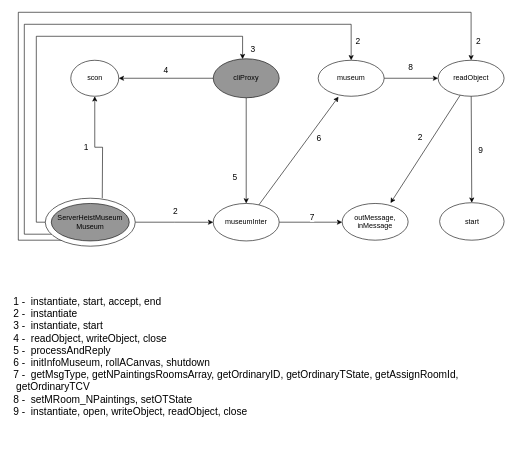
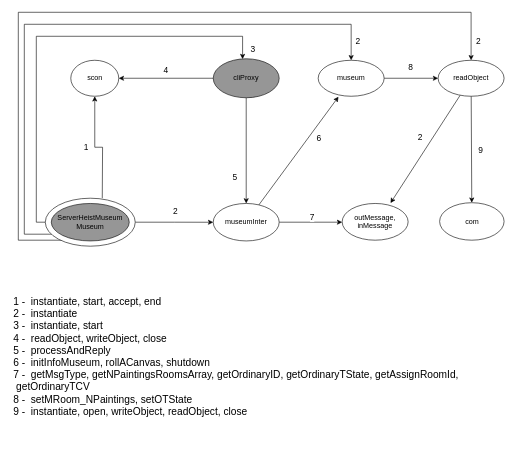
  <mxCell id="0" />
  <mxCell id="1" parent="0" />
  <mxCell id="2" value="&lt;font style=&quot;font-size: 17px;&quot;&gt;1 -&amp;nbsp; instantiate, start, accept, end&lt;br&gt;2 -&amp;nbsp; instantiate&lt;br&gt;3 -&amp;nbsp; instantiate, start&lt;br&gt;4 -&amp;nbsp; readObject, writeObject, close&lt;br style=&quot;border-color: var(--border-color);&quot;&gt;5 -&amp;nbsp; processAndReply&lt;br&gt;6 -&amp;nbsp; initInfoMuseum, rollACanvas, shutdown&lt;br&gt;7 -&amp;nbsp; getMsgType, getNPaintingsRoomsArray, getOrdinaryID, getOrdinaryTState, getAssignRoomId,&amp;nbsp;&lt;br&gt;&lt;span style=&quot;&quot;&gt; &lt;/span&gt;&lt;span style=&quot;white-space: pre;&quot;&gt; &lt;/span&gt;getOrdinaryTCV&lt;br&gt;8 -&amp;nbsp; setMRoom_NPaintings, setOTState&lt;br&gt;9 -&amp;nbsp; instantiate, open, writeObject, readObject, close&lt;br style=&quot;border-color: var(--border-color);&quot;&gt;&lt;/font&gt;" style="text;html=1;strokeColor=none;fillColor=none;align=left;verticalAlign=middle;whiteSpace=wrap;rounded=0;" vertex="1" parent="1"><mxGeometry x="20" y="460" width="820" height="270" as="geometry" /></mxCell>
  <mxCell id="3" style="edgeStyle=orthogonalEdgeStyle;rounded=0;orthogonalLoop=1;jettySize=auto;html=1;entryX=0.5;entryY=1;entryDx=0;entryDy=0;" edge="1" parent="1" target="13"><mxGeometry relative="1" as="geometry"><mxPoint x="170" y="210" as="targetPoint" /><mxPoint x="170" y="330" as="sourcePoint" /></mxGeometry></mxCell>
  <mxCell id="4" value="&lt;font style=&quot;font-size: 14px;&quot;&gt;1&lt;/font&gt;" style="edgeLabel;html=1;align=center;verticalAlign=middle;resizable=0;points=[];fontSize=12;" vertex="1" connectable="0" parent="3"><mxGeometry x="0.244" y="-3" relative="1" as="geometry"><mxPoint x="-18" y="15" as="offset" /></mxGeometry></mxCell>
  <mxCell id="5" style="edgeStyle=orthogonalEdgeStyle;rounded=0;orthogonalLoop=1;jettySize=auto;html=1;exitX=1;exitY=0.5;exitDx=0;exitDy=0;" edge="1" parent="1" source="11" target="18"><mxGeometry relative="1" as="geometry"><Array as="points" /><mxPoint x="245" y="370" as="sourcePoint" /></mxGeometry></mxCell>
  <mxCell id="6" value="&lt;font style=&quot;font-size: 14px;&quot;&gt;2&lt;/font&gt;" style="edgeLabel;html=1;align=center;verticalAlign=middle;resizable=0;points=[];" vertex="1" connectable="0" parent="5"><mxGeometry x="0.267" y="3" relative="1" as="geometry"><mxPoint x="-15" y="-17" as="offset" /></mxGeometry></mxCell>
  <mxCell id="7" style="rounded=0;orthogonalLoop=1;jettySize=auto;html=1;edgeStyle=orthogonalEdgeStyle;" edge="1" parent="1" target="32"><mxGeometry relative="1" as="geometry"><Array as="points"><mxPoint x="30" y="400" /><mxPoint x="30" y="20" /><mxPoint x="785" y="20" /></Array><mxPoint x="120.392" y="400" as="sourcePoint" /></mxGeometry></mxCell>
  <mxCell id="8" style="edgeStyle=orthogonalEdgeStyle;rounded=0;orthogonalLoop=1;jettySize=auto;html=1;" edge="1" parent="1" target="26"><mxGeometry relative="1" as="geometry"><Array as="points"><mxPoint x="40" y="390" /><mxPoint x="40" y="40" /><mxPoint x="585" y="40" /></Array><mxPoint x="105.048" y="390" as="sourcePoint" /></mxGeometry></mxCell>
  <mxCell id="9" style="edgeStyle=orthogonalEdgeStyle;rounded=0;orthogonalLoop=1;jettySize=auto;html=1;entryX=0.445;entryY=0.008;entryDx=0;entryDy=0;entryPerimeter=0;" edge="1" parent="1" source="11" target="23"><mxGeometry relative="1" as="geometry"><Array as="points"><mxPoint x="60" y="370" /><mxPoint x="60" y="60" /><mxPoint x="404" y="60" /></Array></mxGeometry></mxCell>
  <mxCell id="10" value="&lt;font style=&quot;font-size: 14px;&quot;&gt;3&lt;/font&gt;" style="edgeLabel;html=1;align=center;verticalAlign=middle;resizable=0;points=[];" vertex="1" connectable="0" parent="9"><mxGeometry x="0.687" y="2" relative="1" as="geometry"><mxPoint x="89" y="22" as="offset" /></mxGeometry></mxCell>
  <mxCell id="11" value="" style="ellipse;whiteSpace=wrap;html=1;shadow=0;labelBackgroundColor=none;fillStyle=auto;fontFamily=Helvetica;fontSize=12;gradientDirection=north;" vertex="1" parent="1"><mxGeometry x="75" y="330" width="150" height="80" as="geometry" /></mxCell>
  <mxCell id="12" value="ServerHeistMuseum&lt;br&gt;Museum" style="ellipse;whiteSpace=wrap;html=1;shadow=0;labelBackgroundColor=none;fillStyle=auto;strokeColor=default;fontFamily=Helvetica;fontSize=12;fontColor=default;fillColor=#969696;gradientColor=none;gradientDirection=north;" vertex="1" parent="1"><mxGeometry x="85" y="338.75" width="130" height="62.5" as="geometry" /></mxCell>
  <mxCell id="13" value="scon" style="ellipse;whiteSpace=wrap;html=1;shadow=0;labelBackgroundColor=none;fillStyle=auto;fontFamily=Helvetica;fontSize=12;gradientDirection=north;" vertex="1" parent="1"><mxGeometry x="117.5" y="100" width="80" height="60" as="geometry" /></mxCell>
  <mxCell id="14" style="rounded=0;orthogonalLoop=1;jettySize=auto;html=1;entryX=0.308;entryY=1.014;entryDx=0;entryDy=0;entryPerimeter=0;" edge="1" parent="1" source="18" target="26"><mxGeometry relative="1" as="geometry" /></mxCell>
  <mxCell id="15" value="&lt;font style=&quot;font-size: 14px;&quot;&gt;6&lt;/font&gt;" style="edgeLabel;html=1;align=center;verticalAlign=middle;resizable=0;points=[];" vertex="1" connectable="0" parent="14"><mxGeometry x="0.15" y="-1" relative="1" as="geometry"><mxPoint x="22" y="-8" as="offset" /></mxGeometry></mxCell>
  <mxCell id="16" value="" style="edgeStyle=orthogonalEdgeStyle;rounded=0;orthogonalLoop=1;jettySize=auto;html=1;" edge="1" parent="1" source="18" target="27"><mxGeometry relative="1" as="geometry"><Array as="points"><mxPoint x="585" y="373" /><mxPoint x="585" y="373" /></Array></mxGeometry></mxCell>
  <mxCell id="17" value="&lt;font style=&quot;font-size: 14px;&quot;&gt;7&lt;/font&gt;" style="edgeLabel;html=1;align=center;verticalAlign=middle;resizable=0;points=[];" vertex="1" connectable="0" parent="16"><mxGeometry x="-0.25" y="3" relative="1" as="geometry"><mxPoint x="15" y="-7" as="offset" /></mxGeometry></mxCell>
  <mxCell id="18" value="museumInter" style="ellipse;whiteSpace=wrap;html=1;shadow=0;labelBackgroundColor=none;fillStyle=auto;fontFamily=Helvetica;fontSize=12;gradientDirection=north;" vertex="1" parent="1"><mxGeometry x="355" y="338.75" width="110" height="62.5" as="geometry" /></mxCell>
  <mxCell id="19" style="rounded=0;orthogonalLoop=1;jettySize=auto;html=1;entryX=1;entryY=0.5;entryDx=0;entryDy=0;" edge="1" parent="1" source="23" target="13"><mxGeometry relative="1" as="geometry"><mxPoint x="235" y="175" as="targetPoint" /></mxGeometry></mxCell>
  <mxCell id="20" value="&lt;font style=&quot;font-size: 14px;&quot;&gt;4&lt;/font&gt;" style="edgeLabel;html=1;align=center;verticalAlign=middle;resizable=0;points=[];rotation=0;" vertex="1" connectable="0" parent="19"><mxGeometry x="-0.125" relative="1" as="geometry"><mxPoint x="-11" y="-15" as="offset" /></mxGeometry></mxCell>
  <mxCell id="21" style="rounded=0;orthogonalLoop=1;jettySize=auto;html=1;" edge="1" parent="1" source="23" target="18"><mxGeometry relative="1" as="geometry" /></mxCell>
  <mxCell id="22" value="&lt;font style=&quot;font-size: 14px;&quot;&gt;5&lt;/font&gt;" style="edgeLabel;html=1;align=center;verticalAlign=middle;resizable=0;points=[];" vertex="1" connectable="0" parent="21"><mxGeometry x="0.302" y="4" relative="1" as="geometry"><mxPoint x="-24" y="17" as="offset" /></mxGeometry></mxCell>
  <mxCell id="23" value="cliProxy" style="ellipse;whiteSpace=wrap;html=1;shadow=0;labelBackgroundColor=none;fillStyle=auto;strokeColor=default;fontFamily=Helvetica;fontSize=12;fontColor=default;fillColor=#969696;gradientColor=none;gradientDirection=north;" vertex="1" parent="1"><mxGeometry x="355" y="97.5" width="110" height="65" as="geometry" /></mxCell>
  <mxCell id="24" style="edgeStyle=orthogonalEdgeStyle;rounded=0;orthogonalLoop=1;jettySize=auto;html=1;entryX=0;entryY=0.5;entryDx=0;entryDy=0;" edge="1" parent="1" source="26" target="32"><mxGeometry relative="1" as="geometry" /></mxCell>
  <mxCell id="25" value="&lt;font style=&quot;font-size: 14px;&quot;&gt;8&lt;/font&gt;" style="edgeLabel;html=1;align=center;verticalAlign=middle;resizable=0;points=[];" vertex="1" connectable="0" parent="24"><mxGeometry x="0.321" y="-2" relative="1" as="geometry"><mxPoint x="-16" y="-22" as="offset" /></mxGeometry></mxCell>
  <mxCell id="26" value="museum" style="ellipse;whiteSpace=wrap;html=1;shadow=0;labelBackgroundColor=none;fillStyle=auto;fontFamily=Helvetica;fontSize=12;gradientDirection=north;" vertex="1" parent="1"><mxGeometry x="530" y="100" width="110" height="60" as="geometry" /></mxCell>
  <mxCell id="27" value="outMessage, inMessage" style="ellipse;whiteSpace=wrap;html=1;shadow=0;labelBackgroundColor=none;fillStyle=auto;fontFamily=Helvetica;fontSize=12;gradientDirection=north;" vertex="1" parent="1"><mxGeometry x="570" y="338.75" width="110" height="61.25" as="geometry" /></mxCell>
  <mxCell id="28" style="rounded=0;orthogonalLoop=1;jettySize=auto;html=1;entryX=0.733;entryY=-0.012;entryDx=0;entryDy=0;entryPerimeter=0;" edge="1" parent="1" source="32" target="27"><mxGeometry relative="1" as="geometry" /></mxCell>
  <mxCell id="29" value="&lt;font style=&quot;font-size: 14px;&quot;&gt;2&lt;/font&gt;" style="edgeLabel;html=1;align=center;verticalAlign=middle;resizable=0;points=[];" vertex="1" connectable="0" parent="28"><mxGeometry x="-0.226" relative="1" as="geometry"><mxPoint x="-22" as="offset" /></mxGeometry></mxCell>
  <mxCell id="30" style="rounded=0;orthogonalLoop=1;jettySize=auto;html=1;" edge="1" parent="1" source="32" target="35"><mxGeometry relative="1" as="geometry" /></mxCell>
  <mxCell id="31" value="&lt;font style=&quot;font-size: 14px;&quot;&gt;9&lt;/font&gt;" style="edgeLabel;html=1;align=center;verticalAlign=middle;resizable=0;points=[];" vertex="1" connectable="0" parent="30"><mxGeometry x="0.185" y="2" relative="1" as="geometry"><mxPoint x="13" y="-15" as="offset" /></mxGeometry></mxCell>
  <mxCell id="32" value="readObject" style="ellipse;whiteSpace=wrap;html=1;shadow=0;labelBackgroundColor=none;fillStyle=auto;fontFamily=Helvetica;fontSize=12;gradientDirection=north;" vertex="1" parent="1"><mxGeometry x="730" y="100" width="110" height="60" as="geometry" /></mxCell>
  <mxCell id="33" value="&lt;font style=&quot;font-size: 14px;&quot;&gt;2&lt;/font&gt;" style="edgeLabel;html=1;align=center;verticalAlign=middle;resizable=0;points=[];" vertex="1" connectable="0" parent="1"><mxGeometry x="260" y="401.25" as="geometry"><mxPoint x="335" y="-333" as="offset" /></mxGeometry></mxCell>
  <mxCell id="34" value="&lt;font style=&quot;font-size: 14px;&quot;&gt;2&lt;/font&gt;" style="edgeLabel;html=1;align=center;verticalAlign=middle;resizable=0;points=[];" vertex="1" connectable="0" parent="1"><mxGeometry x="310" y="280" as="geometry"><mxPoint x="486" y="-213" as="offset" /></mxGeometry></mxCell>
- <mxCell id="35" value="start" style="ellipse;whiteSpace=wrap;html=1;shadow=0;labelBackgroundColor=none;fillStyle=auto;fontFamily=Helvetica;fontSize=12;gradientDirection=north;" vertex="1" parent="1"><mxGeometry x="732.5" y="337.5" width="107.5" height="62.5" as="geometry" /></mxCell>
+ <mxCell id="35" value="com" style="ellipse;whiteSpace=wrap;html=1;shadow=0;labelBackgroundColor=none;fillStyle=auto;fontFamily=Helvetica;fontSize=12;gradientDirection=north;" vertex="1" parent="1"><mxGeometry x="732.5" y="337.5" width="107.5" height="62.5" as="geometry" /></mxCell>
